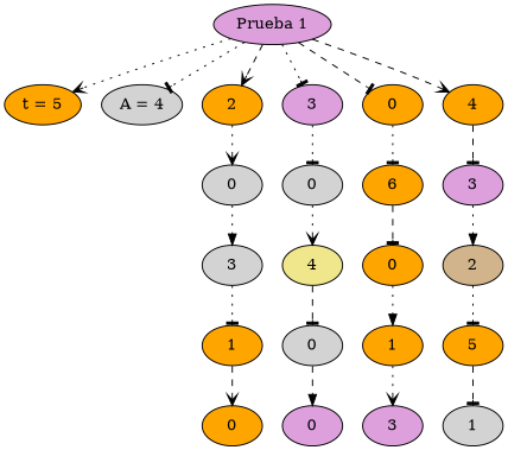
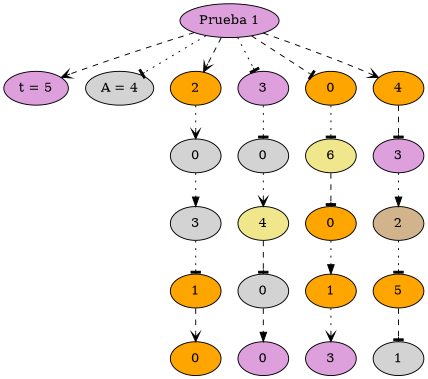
  digraph {
    node [fillcolor=orange style=filled]
    edge [arrowhead=tee style=dotted]
    n1 [fillcolor=plum label="Prueba 1"]
-   n2 [label="t = 5"]
+   n2 [fillcolor=plum label="t = 5"]
    n3 [fillcolor=lightgrey label="A = 4"]
    n4 [label=2]
    n5 [fillcolor=plum label=3]
    n6 [label=0]
    n7 [label=4]
    n8 [fillcolor=lightgrey label=0]
    n9 [fillcolor=lightgrey label=0]
-   n10 [label=6]
+   n10 [fillcolor=khaki label=6]
    n11 [fillcolor=plum label=3]
    n12 [fillcolor=lightgrey label=3]
    n13 [fillcolor=khaki label=4]
    n14 [label=0]
    n15 [fillcolor=tan label=2]
    n16 [label=1]
    n17 [fillcolor=lightgrey label=0]
    n18 [label=1]
    n19 [label=5]
    n20 [label=0]
    n21 [fillcolor=plum label=0]
    n22 [fillcolor=plum label=3]
    n23 [fillcolor=lightgrey label=1]
-   n1 -> n2 [arrowhead=vee]
+   n1 -> n2 [arrowhead=vee style=dashed]
    n1 -> n3
    n1 -> n4 [arrowhead=vee style=dashed]
    n1 -> n5
    n1 -> n6 [style=dashed]
    n1 -> n7 [arrowhead=vee style=dashed]
    n4 -> n8 [arrowhead=vee]
    n5 -> n9
    n6 -> n10
    n7 -> n11 [style=dashed]
    n8 -> n12 [arrowhead=normal]
    n9 -> n13 [arrowhead=vee]
    n10 -> n14 [style=dashed]
    n11 -> n15 [arrowhead=normal]
    n12 -> n16
    n13 -> n17 [style=dashed]
    n14 -> n18 [arrowhead=normal]
    n15 -> n19
    n16 -> n20 [arrowhead=vee style=dashed]
    n17 -> n21 [arrowhead=normal style=dashed]
    n18 -> n22 [arrowhead=vee]
    n19 -> n23 [style=dashed]
  }
